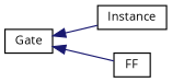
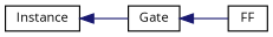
  digraph {
    fontname="Open Sans"
    rankdir=LR
    node [color=black fillcolor=white fontname="Open Sans" fontsize=10 shape=record style=filled]
    edge [color=midnightblue dir=back fontname="Open Sans" fontsize=10 labelfontname=Helvetica labelfontsize=10 style=solid]
    n1 [height=0.2 label=Instance width=0.4]
    n2 [height=0.2 label=Gate width=0.4]
    n3 [height=0.2 label=FF width=0.4]
-   n2 -> n1
+   n1 -> n2
    n2 -> n3
  }
